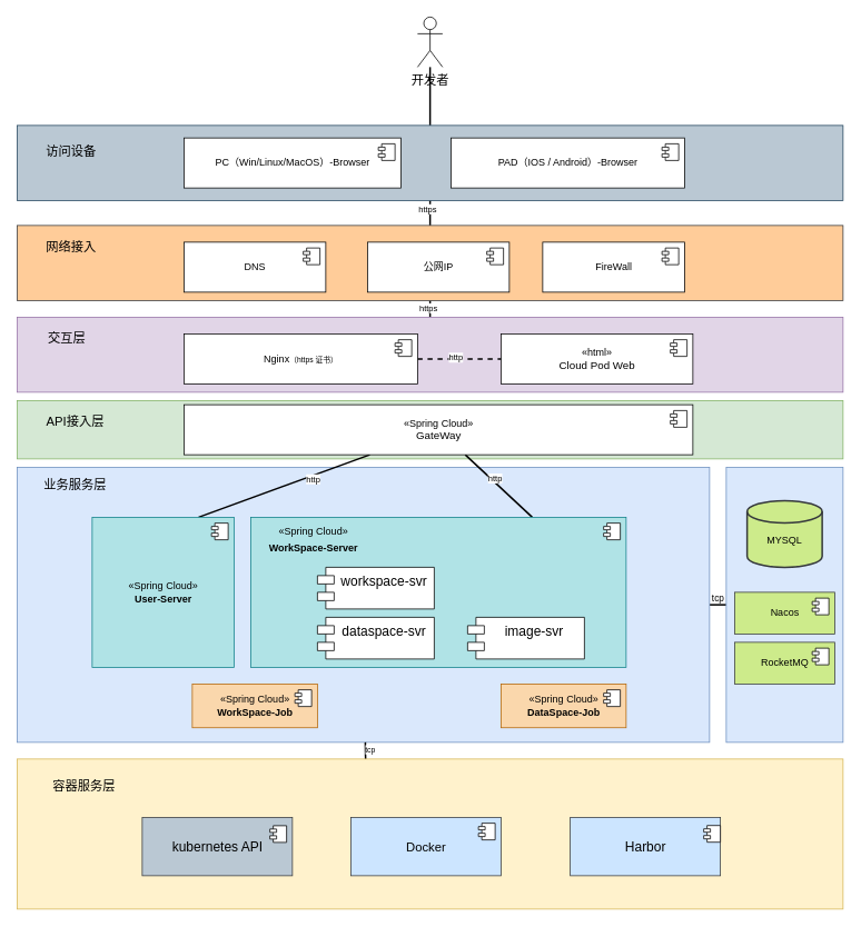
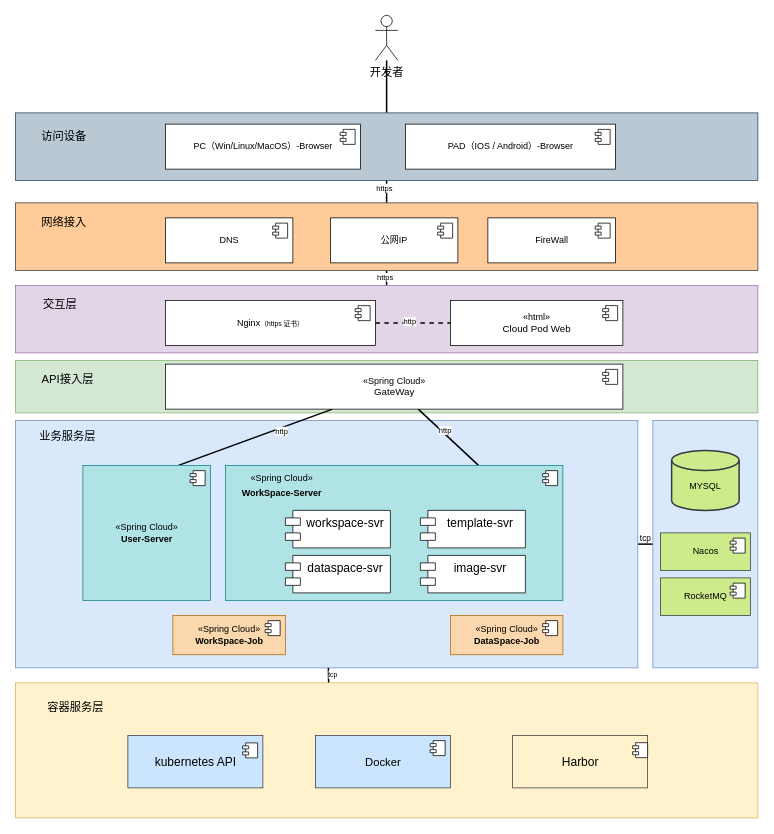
  <mxCell id="0" />
  <mxCell id="1" parent="0" />
  <mxCell id="2" style="edgeStyle=none;html=1;strokeWidth=2;fontSize=16;endArrow=none;endFill=0;" parent="1" source="4" target="5" edge="1"><mxGeometry relative="1" as="geometry" /></mxCell>
  <mxCell id="3" value="tcp" style="edgeLabel;html=1;align=center;verticalAlign=middle;resizable=0;points=[];" vertex="1" connectable="0" parent="2"><mxGeometry x="0.12" y="-4" relative="1" as="geometry"><mxPoint y="-5" as="offset" /></mxGeometry></mxCell>
  <mxCell id="4" value="" style="rounded=0;whiteSpace=wrap;html=1;fillColor=#dae8fc;strokeColor=#6c8ebf;fontSize=15;" parent="1" vertex="1"><mxGeometry x="870" y="560" width="140" height="330" as="geometry" /></mxCell>
  <mxCell id="5" value="" style="rounded=0;whiteSpace=wrap;html=1;fillColor=#dae8fc;strokeColor=#6c8ebf;fontSize=15;" parent="1" vertex="1"><mxGeometry x="20" y="560" width="830" height="330" as="geometry" /></mxCell>
  <mxCell id="6" value="业务服务层" style="text;html=1;strokeColor=none;fillColor=none;align=center;verticalAlign=middle;whiteSpace=wrap;rounded=0;fontSize=15;" parent="1" vertex="1"><mxGeometry x="40" y="570" width="100" height="20" as="geometry" /></mxCell>
  <mxCell id="7" style="edgeStyle=none;html=1;strokeWidth=2;fontSize=15;endArrow=none;endFill=0;endSize=6;" parent="1" source="8" target="66" edge="1"><mxGeometry relative="1" as="geometry"><mxPoint x="515" y="70" as="targetPoint" /></mxGeometry></mxCell>
  <mxCell id="8" value="开发者" style="shape=umlActor;verticalLabelPosition=bottom;verticalAlign=top;html=1;fontSize=15;" parent="1" vertex="1"><mxGeometry x="500" y="20" width="30" height="60" as="geometry" /></mxCell>
  <mxCell id="9" style="edgeStyle=none;html=1;strokeWidth=2;fontSize=10;endArrow=none;endFill=0;" parent="1" source="11" target="58" edge="1"><mxGeometry relative="1" as="geometry" /></mxCell>
  <mxCell id="10" value="https" style="edgeLabel;html=1;align=center;verticalAlign=middle;resizable=0;points=[];fontSize=10;" parent="9" vertex="1" connectable="0"><mxGeometry x="0.159" y="3" relative="1" as="geometry"><mxPoint as="offset" /></mxGeometry></mxCell>
  <mxCell id="11" value="" style="rounded=0;whiteSpace=wrap;html=1;fontSize=13;fillColor=#e1d5e7;strokeColor=#9673a6;" parent="1" vertex="1"><mxGeometry x="20" y="380" width="990" height="90" as="geometry" /></mxCell>
  <mxCell id="12" value="交互层" style="text;html=1;strokeColor=none;fillColor=none;align=center;verticalAlign=middle;whiteSpace=wrap;rounded=0;fontSize=15;" parent="1" vertex="1"><mxGeometry x="50" y="390" width="60" height="30" as="geometry" /></mxCell>
  <mxCell id="13" style="edgeStyle=none;html=1;endArrow=none;endFill=0;fontSize=15;strokeWidth=2;entryX=0.422;entryY=0.041;entryDx=0;entryDy=0;entryPerimeter=0;" parent="1" source="5" target="37" edge="1"><mxGeometry relative="1" as="geometry"><mxPoint x="435" y="910" as="sourcePoint" /></mxGeometry></mxCell>
  <mxCell id="14" value="tcp" style="edgeLabel;html=1;align=center;verticalAlign=middle;resizable=0;points=[];fontSize=9;" parent="13" vertex="1" connectable="0"><mxGeometry x="-0.343" y="5" relative="1" as="geometry"><mxPoint as="offset" /></mxGeometry></mxCell>
  <mxCell id="15" value="" style="rounded=0;whiteSpace=wrap;html=1;fontSize=13;fillColor=#d5e8d4;strokeColor=#82b366;" parent="1" vertex="1"><mxGeometry x="20" y="480" width="990" height="70" as="geometry" /></mxCell>
  <mxCell id="16" value="API接入层" style="text;html=1;strokeColor=none;fillColor=none;align=center;verticalAlign=middle;whiteSpace=wrap;rounded=0;fontSize=15;" parent="1" vertex="1"><mxGeometry x="50" y="490" width="80" height="30" as="geometry" /></mxCell>
  <mxCell id="17" value="«html»&lt;br&gt;&lt;span style=&quot;font-size: 13px;&quot;&gt;Cloud Pod Web&lt;/span&gt;" style="html=1;dropTarget=0;" parent="1" vertex="1"><mxGeometry x="600" y="400" width="230" height="60" as="geometry" /></mxCell>
  <mxCell id="18" value="" style="shape=module;jettyWidth=8;jettyHeight=4;" parent="17" vertex="1"><mxGeometry x="1" width="20" height="20" relative="1" as="geometry"><mxPoint x="-27" y="7" as="offset" /></mxGeometry></mxCell>
  <mxCell id="19" style="edgeStyle=none;html=1;entryX=0.75;entryY=0;entryDx=0;entryDy=0;strokeWidth=2;fontSize=15;endArrow=none;endFill=0;" parent="1" source="23" target="25" edge="1"><mxGeometry relative="1" as="geometry" /></mxCell>
  <mxCell id="20" value="http" style="edgeLabel;html=1;align=center;verticalAlign=middle;resizable=0;points=[];fontSize=10;" parent="19" vertex="1" connectable="0"><mxGeometry x="-0.311" y="3" relative="1" as="geometry"><mxPoint x="1" as="offset" /></mxGeometry></mxCell>
  <mxCell id="21" style="edgeStyle=none;html=1;entryX=0.75;entryY=0;entryDx=0;entryDy=0;strokeWidth=2;fontSize=15;endArrow=none;endFill=0;" parent="1" source="23" target="45" edge="1"><mxGeometry relative="1" as="geometry" /></mxCell>
  <mxCell id="22" value="http" style="edgeLabel;html=1;align=center;verticalAlign=middle;resizable=0;points=[];fontSize=10;" parent="21" vertex="1" connectable="0"><mxGeometry x="-0.19" y="4" relative="1" as="geometry"><mxPoint as="offset" /></mxGeometry></mxCell>
  <mxCell id="23" value="«Spring Cloud»&lt;br&gt;&lt;span style=&quot;font-size: 13px;&quot;&gt;GateWay&lt;/span&gt;" style="html=1;dropTarget=0;" parent="1" vertex="1"><mxGeometry x="220" y="485" width="610" height="60" as="geometry" /></mxCell>
  <mxCell id="24" value="" style="shape=module;jettyWidth=8;jettyHeight=4;" parent="23" vertex="1"><mxGeometry x="1" width="20" height="20" relative="1" as="geometry"><mxPoint x="-27" y="7" as="offset" /></mxGeometry></mxCell>
  <mxCell id="25" value="«Spring Cloud»&lt;br&gt;&lt;b&gt;User-Server&lt;/b&gt;" style="html=1;dropTarget=0;fillColor=#b0e3e6;strokeColor=#0e8088;" parent="1" vertex="1"><mxGeometry x="110" y="620" width="170" height="180" as="geometry" /></mxCell>
  <mxCell id="26" value="" style="shape=module;jettyWidth=8;jettyHeight=4;" parent="25" vertex="1"><mxGeometry x="1" width="20" height="20" relative="1" as="geometry"><mxPoint x="-27" y="7" as="offset" /></mxGeometry></mxCell>
  <mxCell id="27" value="&lt;br&gt;MYSQL" style="strokeWidth=2;html=1;shape=mxgraph.flowchart.database;whiteSpace=wrap;fillColor=#cdeb8b;strokeColor=#36393d;" parent="1" vertex="1"><mxGeometry x="895" y="600" width="90" height="80" as="geometry" /></mxCell>
  <mxCell id="28" value="«Spring Cloud»&lt;br&gt;&lt;b&gt;WorkSpace-Job&lt;/b&gt;" style="html=1;dropTarget=0;fillColor=#fad7ac;strokeColor=#b46504;" parent="1" vertex="1"><mxGeometry x="230" y="820" width="150" height="52.5" as="geometry" /></mxCell>
  <mxCell id="29" value="" style="shape=module;jettyWidth=8;jettyHeight=4;" parent="28" vertex="1"><mxGeometry x="1" width="20" height="20" relative="1" as="geometry"><mxPoint x="-27" y="7" as="offset" /></mxGeometry></mxCell>
  <mxCell id="30" value="«Spring Cloud»&lt;br&gt;&lt;b&gt;DataSpace-Job&lt;/b&gt;" style="html=1;dropTarget=0;fillColor=#fad7ac;strokeColor=#b46504;" parent="1" vertex="1"><mxGeometry x="600" y="820" width="150" height="52.5" as="geometry" /></mxCell>
  <mxCell id="31" value="" style="shape=module;jettyWidth=8;jettyHeight=4;" parent="30" vertex="1"><mxGeometry x="1" width="20" height="20" relative="1" as="geometry"><mxPoint x="-27" y="7" as="offset" /></mxGeometry></mxCell>
  <mxCell id="32" value="Nacos" style="html=1;dropTarget=0;fillColor=#cdeb8b;strokeColor=#36393d;" parent="1" vertex="1"><mxGeometry x="880" y="710" width="120" height="50" as="geometry" /></mxCell>
  <mxCell id="33" value="" style="shape=module;jettyWidth=8;jettyHeight=4;" parent="32" vertex="1"><mxGeometry x="1" width="20" height="20" relative="1" as="geometry"><mxPoint x="-27" y="7" as="offset" /></mxGeometry></mxCell>
  <mxCell id="34" value="RocketMQ" style="html=1;dropTarget=0;fillColor=#cdeb8b;strokeColor=#36393d;" parent="1" vertex="1"><mxGeometry x="880" y="770" width="120" height="50" as="geometry" /></mxCell>
  <mxCell id="35" value="" style="shape=module;jettyWidth=8;jettyHeight=4;" parent="34" vertex="1"><mxGeometry x="1" width="20" height="20" relative="1" as="geometry"><mxPoint x="-27" y="7" as="offset" /></mxGeometry></mxCell>
  <mxCell id="36" value="" style="group;fontSize=13;" parent="1" vertex="1" connectable="0"><mxGeometry x="20" y="910" width="990" height="180" as="geometry" /></mxCell>
  <mxCell id="37" value="" style="rounded=0;whiteSpace=wrap;html=1;container=0;fillColor=#fff2cc;strokeColor=#d6b656;fontSize=15;" parent="36" vertex="1"><mxGeometry width="990" height="180" as="geometry" /></mxCell>
  <mxCell id="38" value="容器服务层" style="text;html=1;align=center;verticalAlign=middle;resizable=0;points=[];autosize=1;strokeColor=none;fillColor=none;fontSize=15;container=0;" parent="36" vertex="1"><mxGeometry x="30" y="17.027" width="100" height="30" as="geometry" /></mxCell>
- <mxCell id="39" value="kubernetes API" style="html=1;dropTarget=0;fillColor=#bac8d3;strokeColor=#36393d;fontSize=16;container=0;" parent="36" vertex="1"><mxGeometry x="150" y="70" width="180" height="70" as="geometry" /></mxCell>
- <mxCell id="40" value="Harbor" style="html=1;dropTarget=0;fillColor=#cce5ff;strokeColor=#36393d;fontSize=16;container=0;" parent="36" vertex="1"><mxGeometry x="663" y="70" width="180" height="70" as="geometry" /></mxCell>
+ <mxCell id="39" value="kubernetes API" style="html=1;dropTarget=0;fillColor=#cce5ff;strokeColor=#36393d;fontSize=16;container=0;" parent="36" vertex="1"><mxGeometry x="150" y="70" width="180" height="70" as="geometry" /></mxCell>
+ <mxCell id="40" value="Harbor" style="html=1;dropTarget=0;fillColor=#fff2cc;strokeColor=#36393d;fontSize=16;container=0;" parent="36" vertex="1"><mxGeometry x="663" y="70" width="180" height="70" as="geometry" /></mxCell>
  <mxCell id="41" value="" style="shape=module;jettyWidth=8;jettyHeight=4;container=0;" parent="36" vertex="1"><mxGeometry x="303" y="80" width="20" height="20" as="geometry"><mxPoint x="-27" y="7" as="offset" /></mxGeometry></mxCell>
  <mxCell id="42" value="" style="shape=module;jettyWidth=8;jettyHeight=4;container=0;" parent="36" vertex="1"><mxGeometry x="823" y="79.75" width="20" height="20" as="geometry"><mxPoint x="-27" y="7" as="offset" /></mxGeometry></mxCell>
  <mxCell id="43" value="&lt;span style=&quot;font-size: 15px;&quot;&gt;Docker&lt;/span&gt;" style="html=1;dropTarget=0;fontSize=15;fillColor=#cce5ff;strokeColor=#36393d;fontStyle=0" parent="36" vertex="1"><mxGeometry x="400" y="70" width="180" height="70" as="geometry" /></mxCell>
  <mxCell id="44" value="" style="shape=module;jettyWidth=8;jettyHeight=4;fontSize=16;" parent="43" vertex="1"><mxGeometry x="1" width="20" height="20" relative="1" as="geometry"><mxPoint x="-27" y="7" as="offset" /></mxGeometry></mxCell>
  <mxCell id="45" value="" style="html=1;dropTarget=0;fillColor=#b0e3e6;strokeColor=#0e8088;" parent="1" vertex="1"><mxGeometry x="300" y="620" width="450" height="180" as="geometry" /></mxCell>
  <mxCell id="46" value="" style="shape=module;jettyWidth=8;jettyHeight=4;" parent="45" vertex="1"><mxGeometry x="1" width="20" height="20" relative="1" as="geometry"><mxPoint x="-27" y="7" as="offset" /></mxGeometry></mxCell>
  <mxCell id="47" value="&lt;span style=&quot;font-size: 12px;&quot;&gt;«Spring Cloud»&lt;/span&gt;&lt;br style=&quot;border-color: var(--border-color); font-size: 12px;&quot;&gt;&lt;b style=&quot;border-color: var(--border-color); font-size: 12px;&quot;&gt;WorkSpace-Server&lt;/b&gt;" style="text;html=1;align=center;verticalAlign=middle;resizable=0;points=[];autosize=1;strokeColor=none;fillColor=none;fontSize=16;" parent="1" vertex="1"><mxGeometry x="310" y="620" width="130" height="50" as="geometry" /></mxCell>
  <mxCell id="48" value="workspace-svr" style="shape=module;align=left;spacingLeft=20;align=center;verticalAlign=top;fontSize=16;" parent="1" vertex="1"><mxGeometry x="380" y="680" width="140" height="50" as="geometry" /></mxCell>
+ <mxCell id="49" value="template-svr" style="shape=module;align=left;spacingLeft=20;align=center;verticalAlign=top;fontSize=16;" parent="1" vertex="1"><mxGeometry x="560" y="680" width="140" height="50" as="geometry" /></mxCell>
  <mxCell id="50" value="dataspace-svr" style="shape=module;align=left;spacingLeft=20;align=center;verticalAlign=top;fontSize=16;" parent="1" vertex="1"><mxGeometry x="380" y="740" width="140" height="50" as="geometry" /></mxCell>
  <mxCell id="51" value="image-svr" style="shape=module;align=left;spacingLeft=20;align=center;verticalAlign=top;fontSize=16;" parent="1" vertex="1"><mxGeometry x="560" y="740" width="140" height="50" as="geometry" /></mxCell>
  <mxCell id="52" style="edgeStyle=none;html=1;strokeWidth=2;fontSize=10;endArrow=none;endFill=0;entryX=0.5;entryY=0;entryDx=0;entryDy=0;" parent="1" source="66" target="58" edge="1"><mxGeometry relative="1" as="geometry"><mxPoint x="515" y="130" as="sourcePoint" /><mxPoint x="460" y="270" as="targetPoint" /></mxGeometry></mxCell>
  <mxCell id="53" value="https" style="edgeLabel;html=1;align=center;verticalAlign=middle;resizable=0;points=[];fontSize=10;" parent="52" vertex="1" connectable="0"><mxGeometry x="-0.367" y="-4" relative="1" as="geometry"><mxPoint as="offset" /></mxGeometry></mxCell>
  <mxCell id="54" style="edgeStyle=none;html=1;strokeWidth=2;fontSize=10;endArrow=none;endFill=0;dashed=1;" parent="1" source="56" target="17" edge="1"><mxGeometry relative="1" as="geometry" /></mxCell>
  <mxCell id="55" value="http" style="edgeLabel;html=1;align=center;verticalAlign=middle;resizable=0;points=[];fontSize=10;" parent="54" vertex="1" connectable="0"><mxGeometry x="-0.107" y="3" relative="1" as="geometry"><mxPoint as="offset" /></mxGeometry></mxCell>
  <mxCell id="56" value="Nginx&lt;font style=&quot;font-size: 9px;&quot;&gt;（https 证书）&lt;/font&gt;" style="html=1;dropTarget=0;" parent="1" vertex="1"><mxGeometry x="220" y="400" width="280" height="60" as="geometry" /></mxCell>
  <mxCell id="57" value="" style="shape=module;jettyWidth=8;jettyHeight=4;" parent="56" vertex="1"><mxGeometry x="1" width="20" height="20" relative="1" as="geometry"><mxPoint x="-27" y="7" as="offset" /></mxGeometry></mxCell>
  <mxCell id="58" value="" style="rounded=0;whiteSpace=wrap;html=1;fontSize=13;fillColor=#ffcc99;strokeColor=#36393d;" parent="1" vertex="1"><mxGeometry x="20" y="270" width="990" height="90" as="geometry" /></mxCell>
  <mxCell id="59" value="网络接入" style="text;html=1;strokeColor=none;fillColor=none;align=center;verticalAlign=middle;whiteSpace=wrap;rounded=0;fontSize=15;" parent="1" vertex="1"><mxGeometry x="50" y="280" width="70" height="30" as="geometry" /></mxCell>
  <mxCell id="60" value="DNS" style="html=1;dropTarget=0;" parent="1" vertex="1"><mxGeometry x="220" y="290" width="170" height="60" as="geometry" /></mxCell>
  <mxCell id="61" value="" style="shape=module;jettyWidth=8;jettyHeight=4;" parent="60" vertex="1"><mxGeometry x="1" width="20" height="20" relative="1" as="geometry"><mxPoint x="-27" y="7" as="offset" /></mxGeometry></mxCell>
  <mxCell id="62" value="公网IP" style="html=1;dropTarget=0;" parent="1" vertex="1"><mxGeometry x="440" y="290" width="170" height="60" as="geometry" /></mxCell>
  <mxCell id="63" value="" style="shape=module;jettyWidth=8;jettyHeight=4;" parent="62" vertex="1"><mxGeometry x="1" width="20" height="20" relative="1" as="geometry"><mxPoint x="-27" y="7" as="offset" /></mxGeometry></mxCell>
  <mxCell id="64" value="FireWall" style="html=1;dropTarget=0;" parent="1" vertex="1"><mxGeometry x="650" y="290" width="170" height="60" as="geometry" /></mxCell>
  <mxCell id="65" value="" style="shape=module;jettyWidth=8;jettyHeight=4;" parent="64" vertex="1"><mxGeometry x="1" width="20" height="20" relative="1" as="geometry"><mxPoint x="-27" y="7" as="offset" /></mxGeometry></mxCell>
  <mxCell id="66" value="" style="rounded=0;whiteSpace=wrap;html=1;fontSize=13;fillColor=#bac8d3;strokeColor=#23445d;" parent="1" vertex="1"><mxGeometry x="20" y="150" width="990" height="90" as="geometry" /></mxCell>
  <mxCell id="67" value="PC（Win/Linux/MacOS）-Browser" style="html=1;dropTarget=0;" parent="1" vertex="1"><mxGeometry x="220" y="165" width="260" height="60" as="geometry" /></mxCell>
  <mxCell id="68" value="" style="shape=module;jettyWidth=8;jettyHeight=4;" parent="67" vertex="1"><mxGeometry x="1" width="20" height="20" relative="1" as="geometry"><mxPoint x="-27" y="7" as="offset" /></mxGeometry></mxCell>
  <mxCell id="69" value="访问设备" style="text;html=1;strokeColor=none;fillColor=none;align=center;verticalAlign=middle;whiteSpace=wrap;rounded=0;fontSize=15;" parent="1" vertex="1"><mxGeometry x="50" y="165" width="70" height="30" as="geometry" /></mxCell>
  <mxCell id="70" value="PAD（IOS / Android）-Browser" style="html=1;dropTarget=0;" parent="1" vertex="1"><mxGeometry x="540" y="165" width="280" height="60" as="geometry" /></mxCell>
  <mxCell id="71" value="" style="shape=module;jettyWidth=8;jettyHeight=4;" parent="70" vertex="1"><mxGeometry x="1" width="20" height="20" relative="1" as="geometry"><mxPoint x="-27" y="7" as="offset" /></mxGeometry></mxCell>
